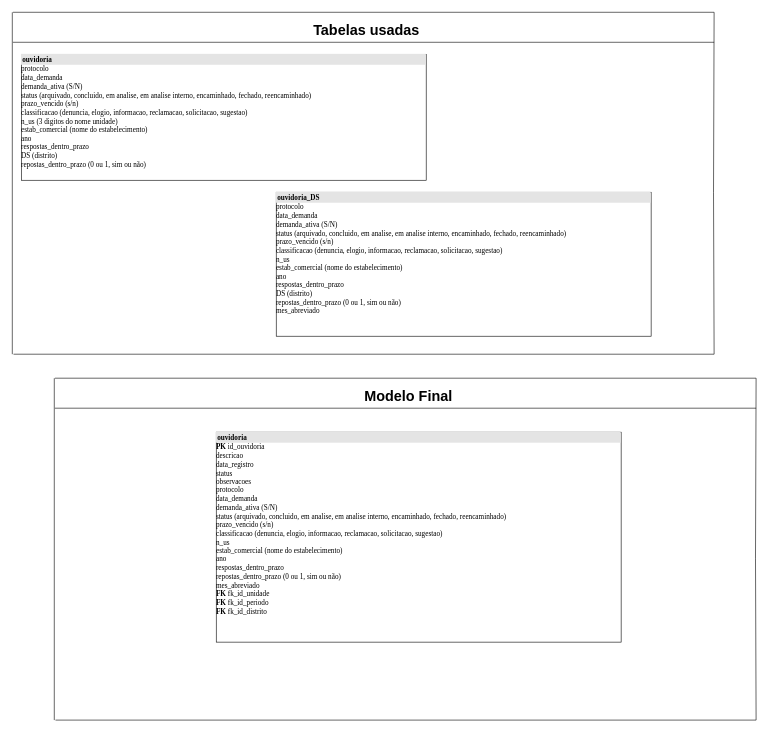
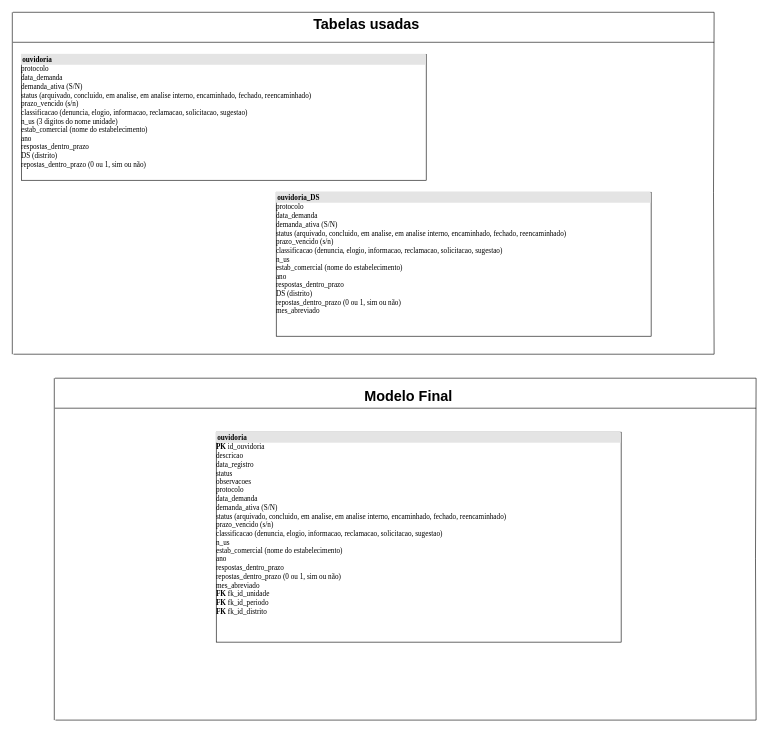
  <mxCell id="0" />
  <mxCell id="1" parent="0" />
- <mxCell id="2" value="Tabelas usadas" style="text;strokeColor=none;fillColor=none;html=1;fontSize=24;fontStyle=1;verticalAlign=middle;align=center;" vertex="1" parent="1"><mxGeometry x="530" y="29" width="160" height="41" as="geometry" /></mxCell>
+ <mxCell id="2" value="Tabelas usadas" style="text;strokeColor=none;fillColor=none;html=1;fontSize=24;fontStyle=1;verticalAlign=middle;align=center;" vertex="1" parent="1"><mxGeometry x="530" y="19" width="160" height="41" as="geometry" /></mxCell>
  <mxCell id="3" value="" style="endArrow=none;html=1;rounded=0;" edge="1" parent="1"><mxGeometry width="50" height="50" relative="1" as="geometry"><mxPoint x="20" y="590" as="sourcePoint" /><mxPoint x="20" y="20" as="targetPoint" /></mxGeometry></mxCell>
  <mxCell id="4" value="" style="endArrow=none;html=1;rounded=0;" edge="1" parent="1"><mxGeometry width="50" height="50" relative="1" as="geometry"><mxPoint x="1190" y="590" as="sourcePoint" /><mxPoint x="1190" y="20" as="targetPoint" /><Array as="points"><mxPoint x="1189" y="320" /></Array></mxGeometry></mxCell>
  <mxCell id="5" value="" style="endArrow=none;html=1;rounded=0;" edge="1" parent="1"><mxGeometry width="50" height="50" relative="1" as="geometry"><mxPoint x="1190" y="590" as="sourcePoint" /><mxPoint x="22" y="590" as="targetPoint" /></mxGeometry></mxCell>
  <mxCell id="6" value="" style="endArrow=none;html=1;rounded=0;" edge="1" parent="1"><mxGeometry width="50" height="50" relative="1" as="geometry"><mxPoint x="1190" y="20" as="sourcePoint" /><mxPoint x="21" y="20" as="targetPoint" /></mxGeometry></mxCell>
  <mxCell id="7" value="" style="endArrow=none;html=1;rounded=0;" edge="1" parent="1"><mxGeometry width="50" height="50" relative="1" as="geometry"><mxPoint x="1190" y="70" as="sourcePoint" /><mxPoint x="21" y="70" as="targetPoint" /></mxGeometry></mxCell>
  <mxCell id="8" value="&lt;div style=&quot;box-sizing:border-box;width:100%;background:#e4e4e4;padding:2px;&quot;&gt;&lt;b&gt;ouvidoria&lt;/b&gt;&lt;/div&gt;protocolo&lt;div&gt;data_demanda&lt;/div&gt;&lt;div&gt;demanda_ativa (S/N)&lt;/div&gt;&lt;div&gt;status (arquivado, concluido, em analise, em analise interno, encaminhado, fechado, reencaminhado)&lt;/div&gt;&lt;div&gt;prazo_vencido (s/n)&lt;/div&gt;&lt;div&gt;classificacao (denuncia, elogio, informacao, reclamacao, solicitacao, sugestao)&lt;/div&gt;&lt;div&gt;n_us (3 digitos do nome unidade)&lt;/div&gt;&lt;div&gt;estab_comercial (nome do estabelecimento)&lt;/div&gt;&lt;div&gt;ano&lt;/div&gt;&lt;div&gt;respostas_dentro_prazo&lt;/div&gt;&lt;div&gt;DS (distrito)&lt;/div&gt;&lt;div&gt;repostas_dentro_prazo (0 ou 1, sim ou não)&lt;/div&gt;&lt;div&gt;&lt;br&gt;&lt;/div&gt;&lt;div&gt;&lt;br&gt;&lt;table style=&quot;width:100%;font-size:1em;&quot; cellpadding=&quot;2&quot; cellspacing=&quot;0&quot;&gt;&lt;tbody&gt;&lt;tr&gt;&lt;td&gt;&lt;/td&gt;&lt;td&gt;&lt;br&gt;&lt;br&gt;&lt;/td&gt;&lt;/tr&gt;&lt;tr&gt;&lt;td&gt;&lt;/td&gt;&lt;td&gt;&lt;br&gt;&lt;br&gt;&lt;/td&gt;&lt;/tr&gt;&lt;tr&gt;&lt;td&gt;&lt;/td&gt;&lt;td&gt;&lt;br&gt;&lt;br&gt;&lt;/td&gt;&lt;/tr&gt;&lt;/tbody&gt;&lt;/table&gt;&lt;/div&gt;" style="verticalAlign=top;align=left;overflow=fill;html=1;rounded=0;shadow=0;comic=0;labelBackgroundColor=none;strokeWidth=1;fontFamily=Verdana;fontSize=12" vertex="1" parent="1"><mxGeometry x="35" y="90" width="675" height="210" as="geometry" /></mxCell>
  <mxCell id="9" value="&lt;div style=&quot;box-sizing:border-box;width:100%;background:#e4e4e4;padding:2px;&quot;&gt;&lt;b&gt;ouvidoria_DS&lt;/b&gt;&lt;/div&gt;protocolo&lt;div&gt;data_demanda&lt;/div&gt;&lt;div&gt;demanda_ativa (S/N)&lt;/div&gt;&lt;div&gt;status (arquivado, concluido, em analise, em analise interno, encaminhado, fechado, reencaminhado)&lt;/div&gt;&lt;div&gt;prazo_vencido (s/n)&lt;/div&gt;&lt;div&gt;classificacao (denuncia, elogio, informacao, reclamacao, solicitacao, sugestao)&lt;/div&gt;&lt;div&gt;n_us&lt;/div&gt;&lt;div&gt;estab_comercial (nome do estabelecimento)&lt;/div&gt;&lt;div&gt;ano&lt;/div&gt;&lt;div&gt;respostas_dentro_prazo&lt;/div&gt;&lt;div&gt;DS (distrito)&lt;/div&gt;&lt;div&gt;repostas_dentro_prazo (0 ou 1, sim ou não)&lt;/div&gt;&lt;div&gt;mes_abreviado&lt;/div&gt;&lt;table style=&quot;width:100%;font-size:1em;&quot; cellpadding=&quot;2&quot; cellspacing=&quot;0&quot;&gt;&lt;tbody&gt;&lt;tr&gt;&lt;td&gt;&lt;/td&gt;&lt;td&gt;&lt;br&gt;&lt;br&gt;&lt;/td&gt;&lt;/tr&gt;&lt;tr&gt;&lt;td&gt;&lt;/td&gt;&lt;td&gt;&lt;br&gt;&lt;br&gt;&lt;/td&gt;&lt;/tr&gt;&lt;/tbody&gt;&lt;/table&gt;" style="verticalAlign=top;align=left;overflow=fill;html=1;rounded=0;shadow=0;comic=0;labelBackgroundColor=none;strokeWidth=1;fontFamily=Verdana;fontSize=12" vertex="1" parent="1"><mxGeometry x="460" y="320" width="625" height="240" as="geometry" /></mxCell>
  <mxCell id="10" value="Modelo Final" style="text;strokeColor=none;fillColor=none;html=1;fontSize=24;fontStyle=1;verticalAlign=middle;align=center;" vertex="1" parent="1"><mxGeometry x="600" y="639" width="160" height="41" as="geometry" /></mxCell>
  <mxCell id="11" value="" style="endArrow=none;html=1;rounded=0;" edge="1" parent="1"><mxGeometry width="50" height="50" relative="1" as="geometry"><mxPoint x="90" y="1200" as="sourcePoint" /><mxPoint x="90" y="630" as="targetPoint" /></mxGeometry></mxCell>
  <mxCell id="12" value="" style="endArrow=none;html=1;rounded=0;" edge="1" parent="1"><mxGeometry width="50" height="50" relative="1" as="geometry"><mxPoint x="1260" y="1200" as="sourcePoint" /><mxPoint x="1260" y="630" as="targetPoint" /><Array as="points"><mxPoint x="1259" y="930" /></Array></mxGeometry></mxCell>
  <mxCell id="13" value="" style="endArrow=none;html=1;rounded=0;" edge="1" parent="1"><mxGeometry width="50" height="50" relative="1" as="geometry"><mxPoint x="1260" y="1200" as="sourcePoint" /><mxPoint x="92" y="1200" as="targetPoint" /></mxGeometry></mxCell>
  <mxCell id="14" value="" style="endArrow=none;html=1;rounded=0;" edge="1" parent="1"><mxGeometry width="50" height="50" relative="1" as="geometry"><mxPoint x="1260" y="630" as="sourcePoint" /><mxPoint x="91" y="630" as="targetPoint" /></mxGeometry></mxCell>
  <mxCell id="15" value="" style="endArrow=none;html=1;rounded=0;" edge="1" parent="1"><mxGeometry width="50" height="50" relative="1" as="geometry"><mxPoint x="1260" y="680" as="sourcePoint" /><mxPoint x="91" y="680" as="targetPoint" /></mxGeometry></mxCell>
  <mxCell id="16" value="&lt;div style=&quot;box-sizing:border-box;width:100%;background:#e4e4e4;padding:2px;&quot;&gt;&lt;b&gt;ouvidoria&lt;/b&gt;&lt;/div&gt;&lt;b&gt;PK &lt;/b&gt;id_ouvidoria&lt;div&gt;descricao&lt;/div&gt;&lt;div&gt;data_registro&lt;/div&gt;&lt;div&gt;status&lt;/div&gt;&lt;div&gt;observacoes&lt;/div&gt;&lt;div&gt;protocolo&lt;div&gt;data_demanda&lt;/div&gt;&lt;div&gt;demanda_ativa (S/N)&lt;/div&gt;&lt;div&gt;status (arquivado, concluido, em analise, em analise interno, encaminhado, fechado, reencaminhado)&lt;/div&gt;&lt;div&gt;prazo_vencido (s/n)&lt;/div&gt;&lt;div&gt;classificacao (denuncia, elogio, informacao, reclamacao, solicitacao, sugestao)&lt;/div&gt;&lt;div&gt;n_us&lt;/div&gt;&lt;div&gt;estab_comercial (nome do estabelecimento)&lt;/div&gt;&lt;div&gt;ano&lt;/div&gt;&lt;div&gt;respostas_dentro_prazo&lt;/div&gt;&lt;div&gt;repostas_dentro_prazo (0 ou 1, sim ou não)&lt;/div&gt;&lt;div&gt;mes_abreviado&lt;/div&gt;&lt;/div&gt;&lt;div&gt;&lt;div&gt;&lt;b&gt;FK&amp;nbsp;&lt;/b&gt;fk_id_unidade&lt;/div&gt;&lt;div&gt;&lt;b style=&quot;background-color: initial;&quot;&gt;FK&amp;nbsp;&lt;/b&gt;fk_id_periodo&lt;/div&gt;&lt;div&gt;&lt;b style=&quot;background-color: initial;&quot;&gt;FK&amp;nbsp;&lt;/b&gt;fk_id_distrito&lt;/div&gt;&lt;/div&gt;&lt;div&gt;&lt;br&gt;&lt;div&gt;&lt;br&gt;&lt;/div&gt;&lt;div&gt;&lt;br&gt;&lt;table style=&quot;width:100%;font-size:1em;&quot; cellpadding=&quot;2&quot; cellspacing=&quot;0&quot;&gt;&lt;tbody&gt;&lt;tr&gt;&lt;td&gt;&lt;/td&gt;&lt;td&gt;&lt;br&gt;&lt;br&gt;&lt;/td&gt;&lt;/tr&gt;&lt;tr&gt;&lt;td&gt;&lt;/td&gt;&lt;td&gt;&lt;br&gt;&lt;br&gt;&lt;/td&gt;&lt;/tr&gt;&lt;tr&gt;&lt;td&gt;&lt;/td&gt;&lt;td&gt;&lt;br&gt;&lt;br&gt;&lt;/td&gt;&lt;/tr&gt;&lt;/tbody&gt;&lt;/table&gt;&lt;/div&gt;&lt;/div&gt;" style="verticalAlign=top;align=left;overflow=fill;html=1;rounded=0;shadow=0;comic=0;labelBackgroundColor=none;strokeWidth=1;fontFamily=Verdana;fontSize=12" vertex="1" parent="1"><mxGeometry y="720" width="675" height="350" as="geometry" x="360" /></mxCell>
